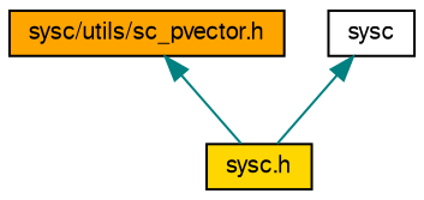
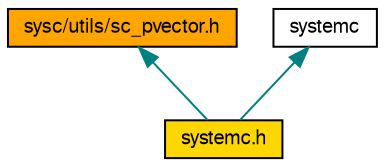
  digraph {
    node [color=black fontname=FreeSans fontsize=10 shape=record style=filled]
    edge [color=teal dir=back fontname=FreeSans fontsize=10 labelfontname=FreeSans labelfontsize=10 style=solid]
    n1 [fillcolor=orange fontcolor=black height=0.2 label="sysc/utils/sc_pvector.h" width=0.4]
-   n2 [fillcolor=gold height=0.2 label="sysc.h" width=0.4]
-   n3 [fillcolor=white height=0.2 label=sysc width=0.4]
+   n2 [fillcolor=gold height=0.2 label="systemc.h" width=0.4]
+   n3 [fillcolor=white height=0.2 label=systemc width=0.4]
    n1 -> n2
    n3 -> n2
  }
